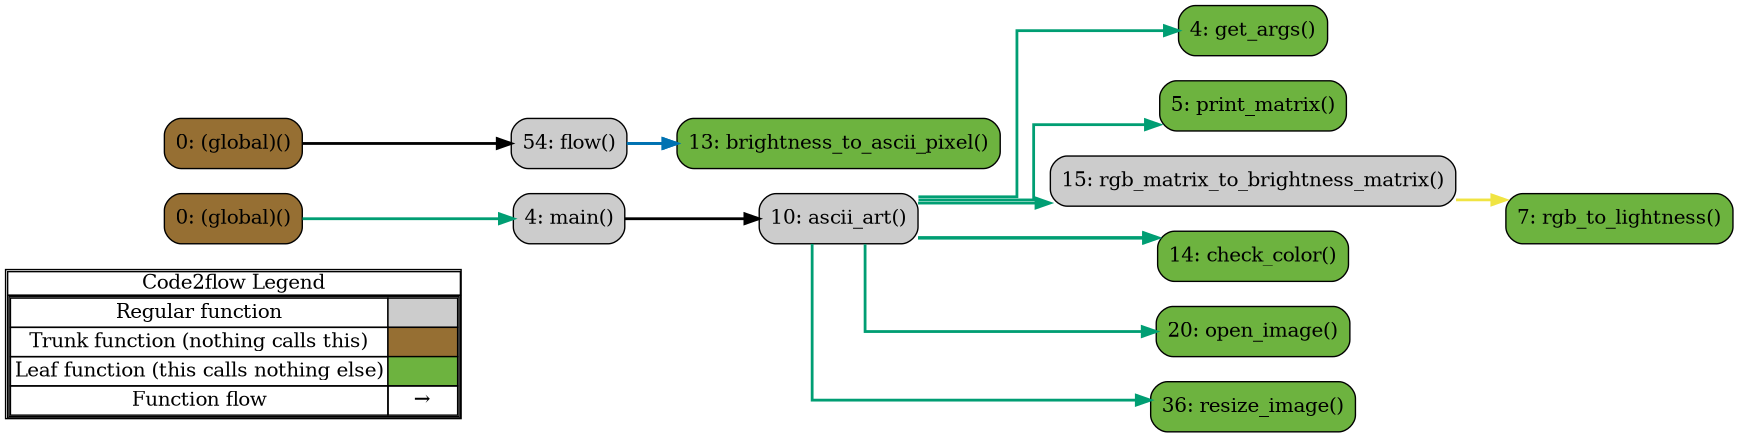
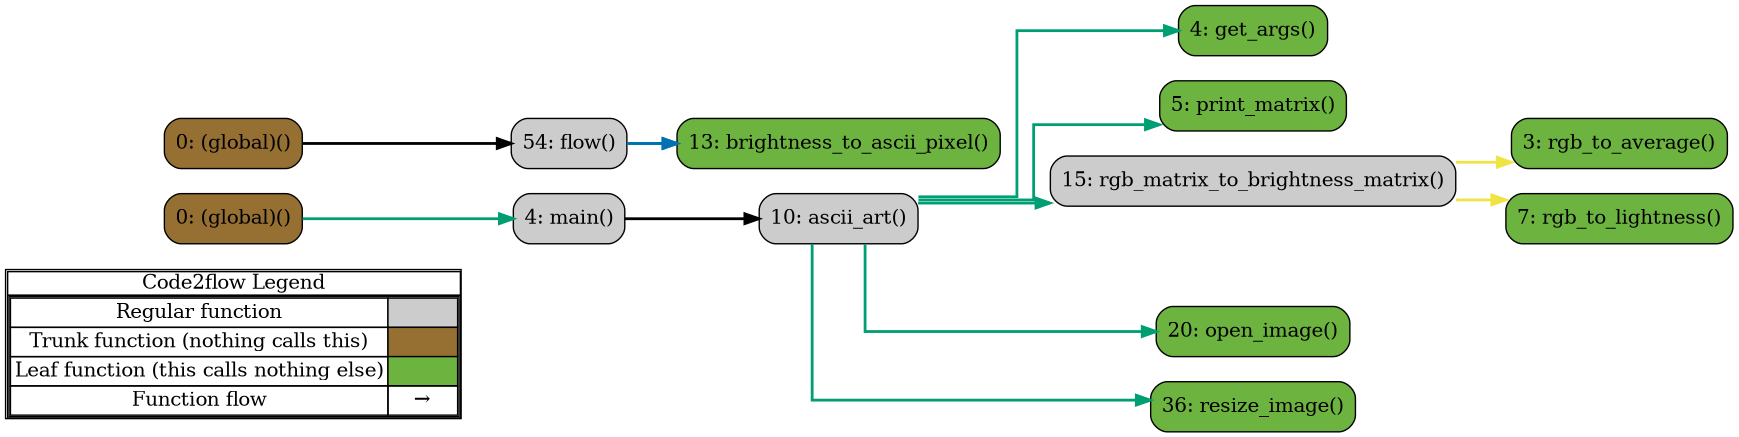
  digraph {
    concentrate=true
    rankdir=LR
    splines=ortho
    node [shape=rect fillcolor="#6db33f" style="rounded,filled"]
    edge [color="#009E73" penwidth=2]
    n1 [label=<         <table cellspacing="0" cellpadding="0" border="1"><tr><td>Code2flow Legend</td></tr><tr><td>         <table cellspacing="0">         <tr><td>Regular function</td><td width="50px" bgcolor='#cccccc'></td></tr>         <tr><td>Trunk function (nothing calls this)</td><td bgcolor='#966F33'></td></tr>         <tr><td>Leaf function (this calls nothing else)</td><td bgcolor='#6db33f'></td></tr>         <tr><td>Function flow</td><td><font color='black'>&#8594;</font></td></tr>         </table></td></tr></table>         > margin=0 shape=none fillcolor="" style=""]
    n2 [fillcolor="#cccccc" label="10: ascii_art()"]
    n3 [fillcolor="#966F33" label="0: (global)()"]
    n4 [label="13: brightness_to_ascii_pixel()"]
    n5 [fillcolor="#cccccc" label="54: flow()"]
    n6 [fillcolor="#966F33" label="0: (global)()"]
    n7 [fillcolor="#cccccc" label="4: main()"]
    n8 [label="4: get_args()"]
    n9 [label="5: print_matrix()"]
    n10 [fillcolor="#cccccc" label="15: rgb_matrix_to_brightness_matrix()"]
+   n11 [label="3: rgb_to_average()"]
    n12 [label="7: rgb_to_lightness()"]
-   n13 [label="14: check_color()"]
    n14 [label="20: open_image()"]
    n15 [label="36: resize_image()"]
    subgraph sub_1 {
      label=legend
      rank=min
      n1
    }
    subgraph sub_2 {
      label="File: app"
      style=dotted
      n2
    }
    subgraph sub_3 {
      label="File: brightness_to_ascii"
      style=dotted
      n3
      n4
      n5
    }
    subgraph sub_4 {
      label="File: main"
      style=dotted
      n6
      n7
    }
    subgraph sub_5 {
      label="File: parser"
      style=dotted
      n8
    }
    subgraph sub_6 {
      label="File: printing"
      style=dotted
      n9
    }
    subgraph sub_7 {
      label="File: rgb_to_brightness"
      style=dotted
      n10
+     n11
      n12
    }
    subgraph sub_8 {
      label="File: utils"
      style=dotted
-     n13
      n14
      n15
    }
    n2 -> n8
    n2 -> n9
    n2 -> n10
-   n2 -> n13
-   n2 -> n13
    n2 -> n14
    n2 -> n15
    n3 -> n5 [color="#000000"]
    n5 -> n4 [color="#0072B2"]
    n5 -> n4 [color="#0072B2"]
    n5 -> n4 [color="#0072B2"]
    n6 -> n7
    n7 -> n2 [color="#000000"]
+   n10 -> n11 [color="#F0E442"]
    n10 -> n12 [color="#F0E442"]
  }
